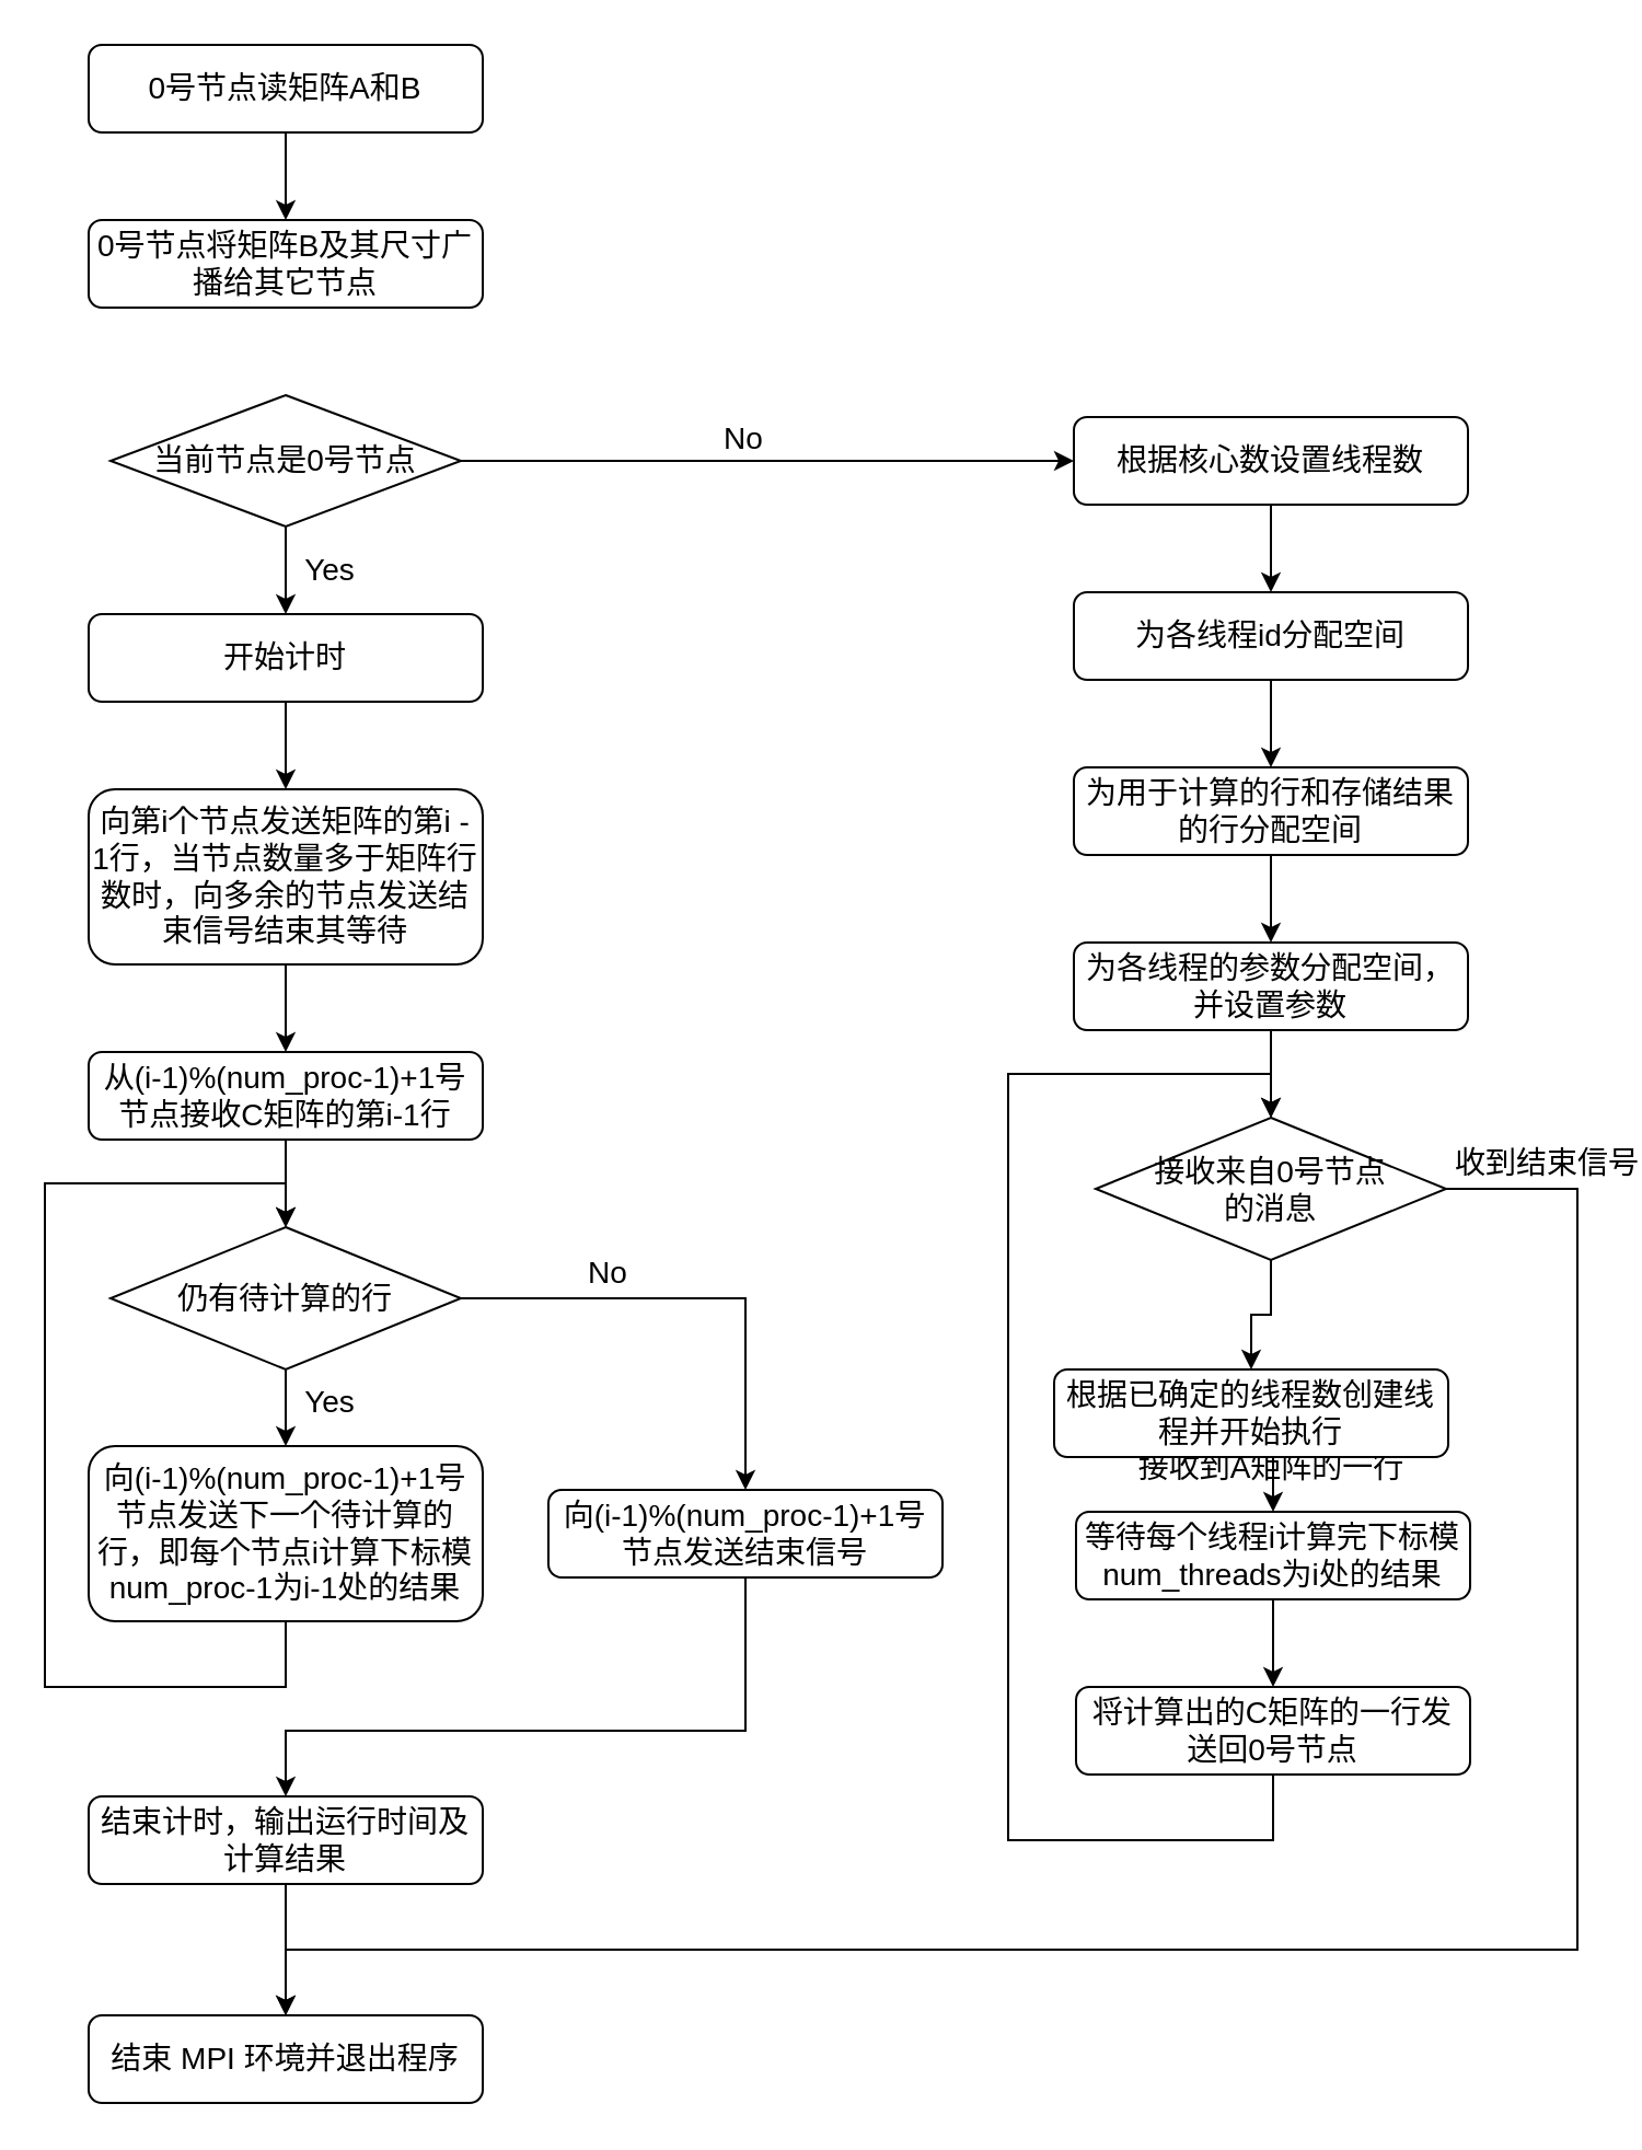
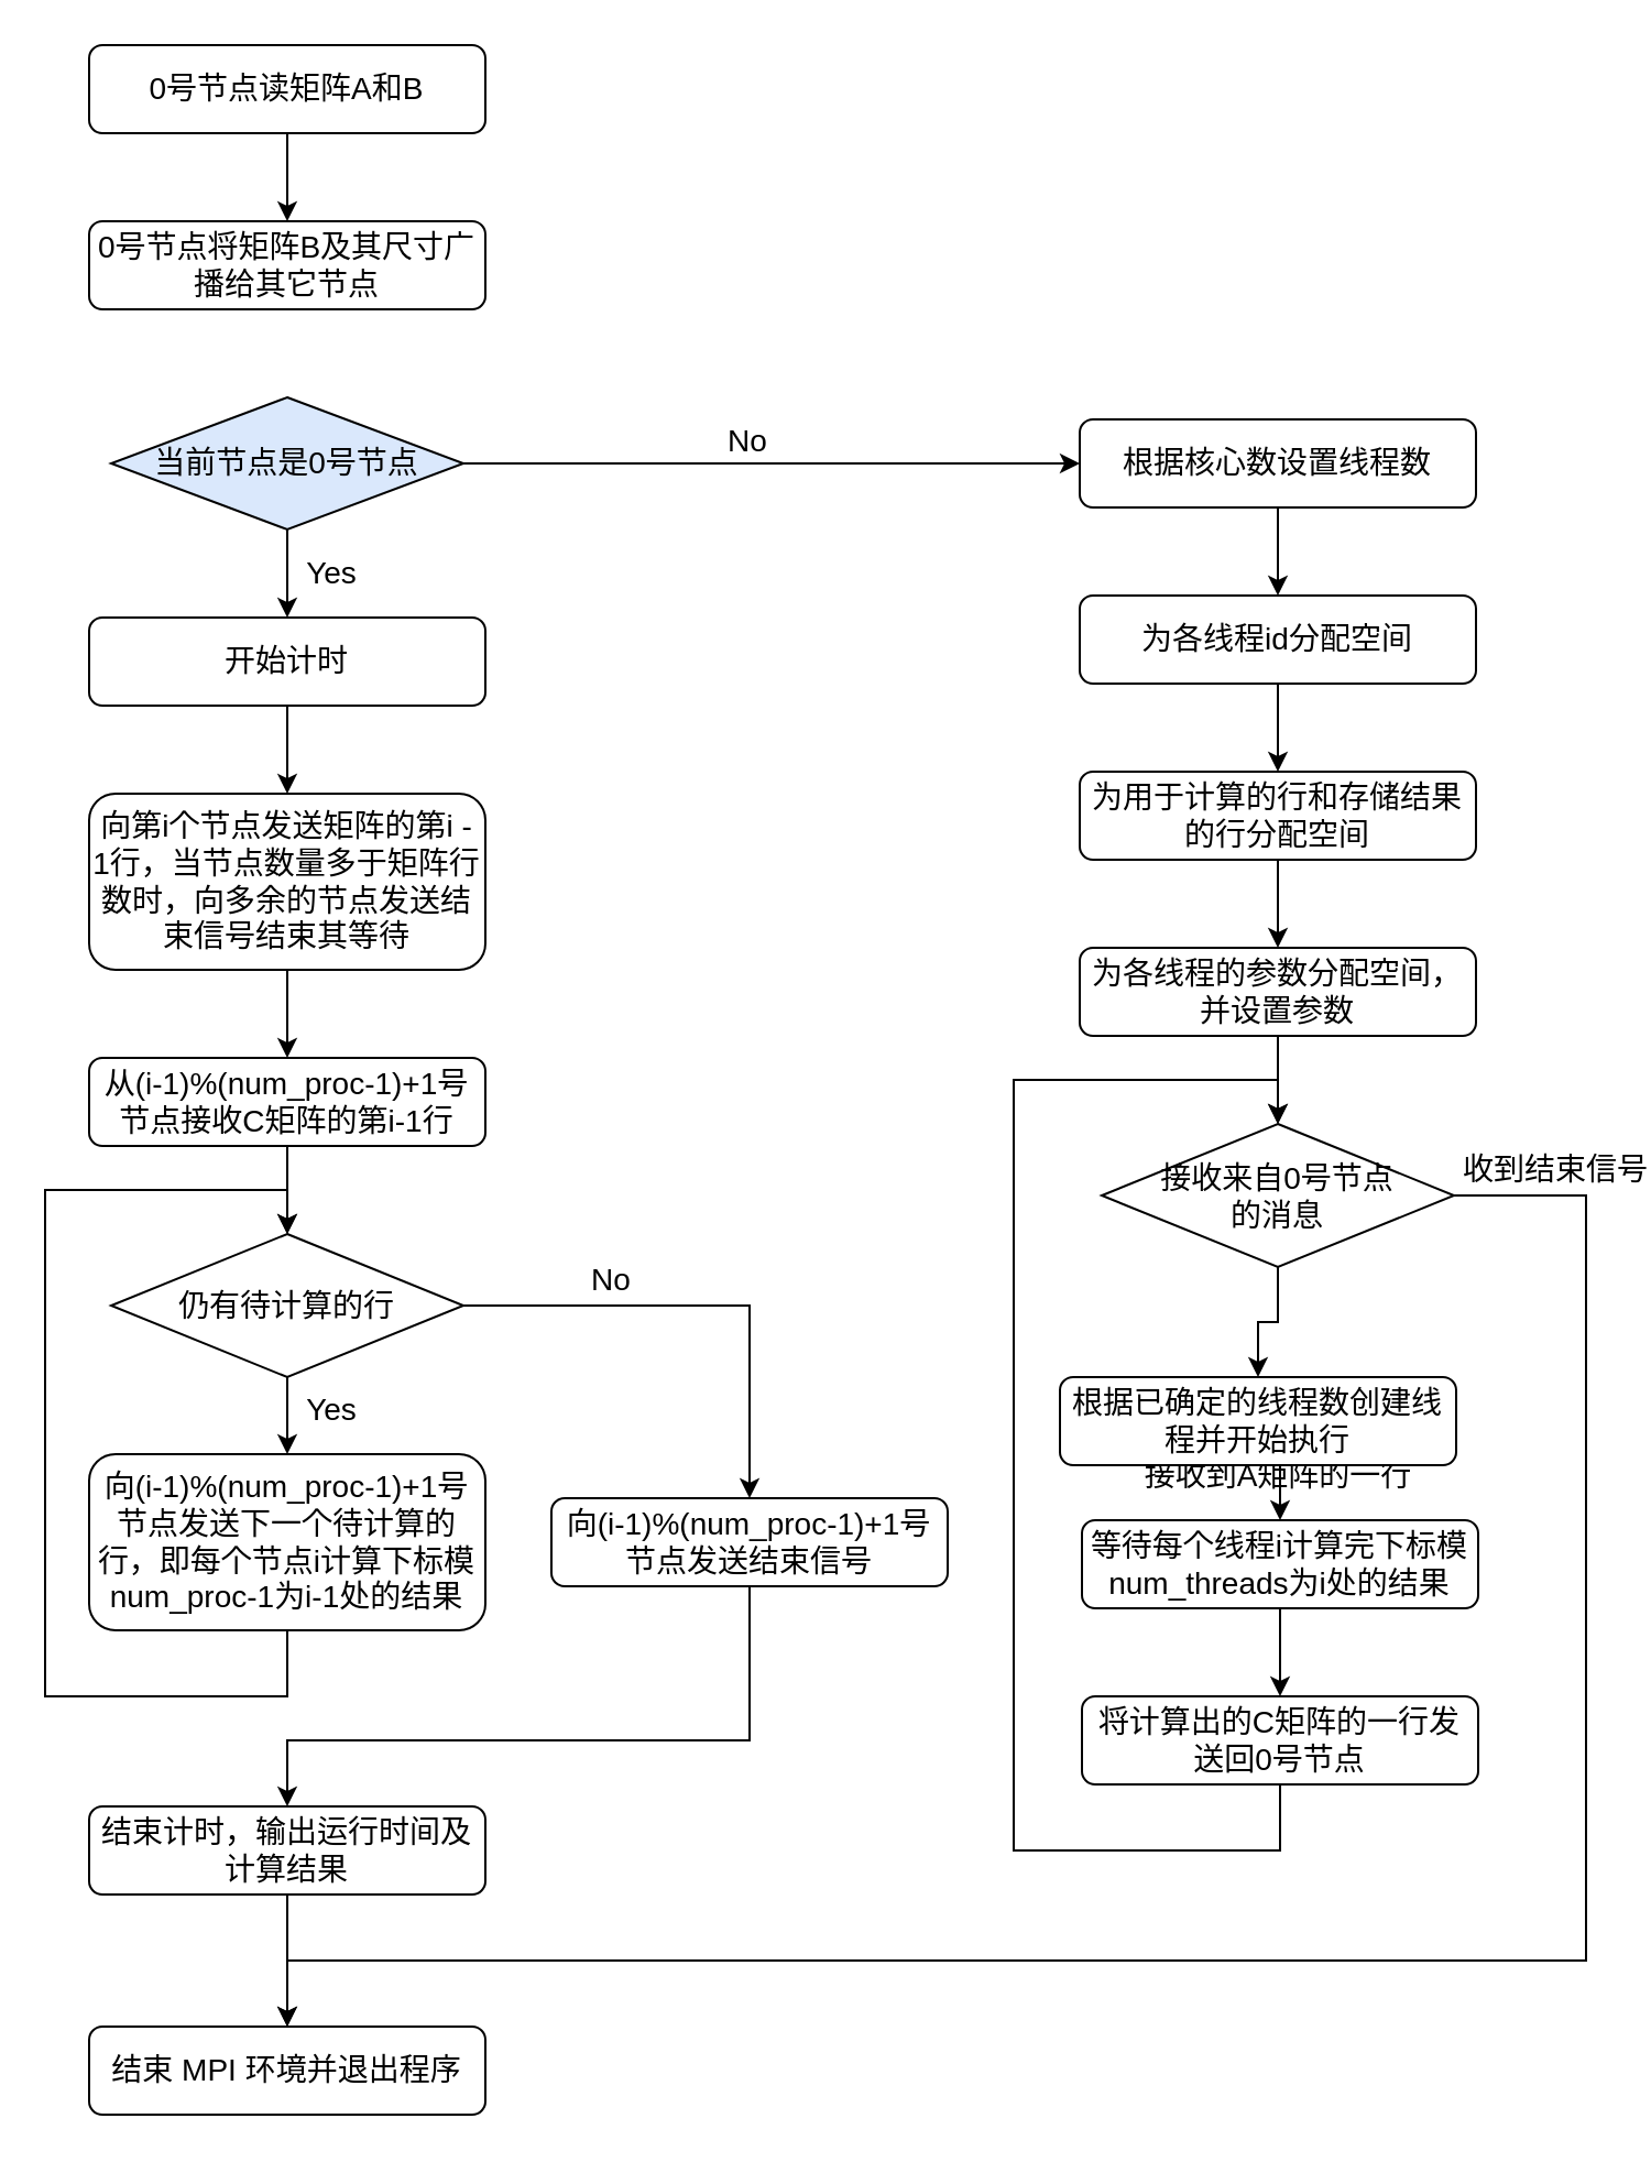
  <mxCell id="0" />
  <mxCell id="1" parent="0" />
  <mxCell id="2" style="edgeStyle=orthogonalEdgeStyle;rounded=0;orthogonalLoop=1;jettySize=auto;html=1;exitX=0.5;exitY=1;exitDx=0;exitDy=0;entryX=0.5;entryY=0;entryDx=0;entryDy=0;fontSize=14;" parent="1" source="3" target="4" edge="1"><mxGeometry relative="1" as="geometry" /></mxCell>
  <mxCell id="3" value="0号节点读矩阵A和B" style="rounded=1;whiteSpace=wrap;html=1;fontSize=14;" parent="1" vertex="1"><mxGeometry x="40" y="20" width="180" height="40" as="geometry" /></mxCell>
  <mxCell id="4" value="0号节点将矩阵B及其尺寸广播给其它节点" style="rounded=1;whiteSpace=wrap;html=1;fontSize=14;" parent="1" vertex="1"><mxGeometry x="40" y="100" width="180" height="40" as="geometry" /></mxCell>
  <mxCell id="5" value="Yes" style="edgeStyle=orthogonalEdgeStyle;rounded=0;orthogonalLoop=1;jettySize=auto;html=1;exitX=0.5;exitY=1;exitDx=0;exitDy=0;entryX=0.5;entryY=0;entryDx=0;entryDy=0;fontSize=14;" parent="1" source="7" target="9" edge="1"><mxGeometry y="20" relative="1" as="geometry"><mxPoint as="offset" /></mxGeometry></mxCell>
  <mxCell id="6" value="No" style="edgeStyle=orthogonalEdgeStyle;rounded=0;orthogonalLoop=1;jettySize=auto;html=1;exitX=1;exitY=0.5;exitDx=0;exitDy=0;entryX=0;entryY=0.5;entryDx=0;entryDy=0;fontSize=14;" parent="1" source="7" target="11" edge="1"><mxGeometry x="-0.077" y="10" relative="1" as="geometry"><mxPoint as="offset" /></mxGeometry></mxCell>
- <mxCell id="7" value="当前节点是0号节点" style="rhombus;whiteSpace=wrap;html=1;fontSize=14;" parent="1" vertex="1"><mxGeometry x="50" y="180" width="160" height="60" as="geometry" /></mxCell>
+ <mxCell id="7" value="当前节点是0号节点" style="rhombus;whiteSpace=wrap;html=1;fontSize=14;fillColor=#dae8fc;" parent="1" vertex="1"><mxGeometry x="50" y="180" width="160" height="60" as="geometry" /></mxCell>
  <mxCell id="8" style="edgeStyle=orthogonalEdgeStyle;rounded=0;orthogonalLoop=1;jettySize=auto;html=1;exitX=0.5;exitY=1;exitDx=0;exitDy=0;entryX=0.5;entryY=0;entryDx=0;entryDy=0;fontSize=14;" parent="1" source="9" target="31" edge="1"><mxGeometry relative="1" as="geometry" /></mxCell>
  <mxCell id="9" value="开始计时" style="rounded=1;whiteSpace=wrap;html=1;fontSize=14;" parent="1" vertex="1"><mxGeometry x="40" y="280" width="180" height="40" as="geometry" /></mxCell>
  <mxCell id="10" style="edgeStyle=orthogonalEdgeStyle;rounded=0;orthogonalLoop=1;jettySize=auto;html=1;exitX=0.5;exitY=1;exitDx=0;exitDy=0;fontSize=14;" parent="1" source="11" target="13" edge="1"><mxGeometry relative="1" as="geometry" /></mxCell>
  <mxCell id="11" value="根据核心数设置线程数" style="rounded=1;whiteSpace=wrap;html=1;fontSize=14;" parent="1" vertex="1"><mxGeometry x="490" y="190" width="180" height="40" as="geometry" /></mxCell>
  <mxCell id="12" style="edgeStyle=orthogonalEdgeStyle;rounded=0;orthogonalLoop=1;jettySize=auto;html=1;exitX=0.5;exitY=1;exitDx=0;exitDy=0;entryX=0.5;entryY=0;entryDx=0;entryDy=0;fontSize=14;" parent="1" source="13" target="15" edge="1"><mxGeometry relative="1" as="geometry" /></mxCell>
  <mxCell id="13" value="为各线程id分配空间" style="rounded=1;whiteSpace=wrap;html=1;fontSize=14;" parent="1" vertex="1"><mxGeometry x="490" y="270" width="180" height="40" as="geometry" /></mxCell>
  <mxCell id="14" style="edgeStyle=orthogonalEdgeStyle;rounded=0;orthogonalLoop=1;jettySize=auto;html=1;exitX=0.5;exitY=1;exitDx=0;exitDy=0;entryX=0.5;entryY=0;entryDx=0;entryDy=0;fontSize=14;" parent="1" source="15" target="17" edge="1"><mxGeometry relative="1" as="geometry" /></mxCell>
  <mxCell id="15" value="为用于计算的行和存储结果的行分配空间" style="rounded=1;whiteSpace=wrap;html=1;fontSize=14;" parent="1" vertex="1"><mxGeometry x="490" y="350" width="180" height="40" as="geometry" /></mxCell>
  <mxCell id="16" style="edgeStyle=orthogonalEdgeStyle;rounded=0;orthogonalLoop=1;jettySize=auto;html=1;exitX=0.5;exitY=1;exitDx=0;exitDy=0;entryX=0.5;entryY=0;entryDx=0;entryDy=0;fontSize=14;" parent="1" source="17" target="20" edge="1"><mxGeometry relative="1" as="geometry" /></mxCell>
  <mxCell id="17" value="为各线程的参数分配空间，并设置参数" style="rounded=1;whiteSpace=wrap;html=1;fontSize=14;" parent="1" vertex="1"><mxGeometry x="490" y="430" width="180" height="40" as="geometry" /></mxCell>
  <mxCell id="18" value="接收到A矩阵的一行" style="edgeStyle=orthogonalEdgeStyle;rounded=0;orthogonalLoop=1;jettySize=auto;html=1;exitX=0.5;exitY=1;exitDx=0;exitDy=0;entryX=0.5;entryY=0;entryDx=0;entryDy=0;fontSize=14;" parent="1" source="20" target="22" edge="1"><mxGeometry x="-0.143" y="70" relative="1" as="geometry"><mxPoint as="offset" /></mxGeometry></mxCell>
  <mxCell id="19" value="收到结束信号" style="edgeStyle=orthogonalEdgeStyle;rounded=0;orthogonalLoop=1;jettySize=auto;html=1;exitX=1;exitY=0.5;exitDx=0;exitDy=0;fontSize=14;entryX=0.5;entryY=0;entryDx=0;entryDy=0;" parent="1" source="20" target="27" edge="1"><mxGeometry x="-0.911" y="13" relative="1" as="geometry"><mxPoint x="120" y="920" as="targetPoint" /><Array as="points"><mxPoint x="720" y="543" /><mxPoint x="720" y="890" /><mxPoint x="130" y="890" /></Array><mxPoint y="1" as="offset" /></mxGeometry></mxCell>
  <mxCell id="20" value="接收来自0号节点&lt;br&gt;的消息" style="rhombus;whiteSpace=wrap;html=1;fontSize=14;" parent="1" vertex="1"><mxGeometry x="500" y="510" width="160" height="65" as="geometry" /></mxCell>
  <mxCell id="21" style="edgeStyle=orthogonalEdgeStyle;rounded=0;orthogonalLoop=1;jettySize=auto;html=1;exitX=0.5;exitY=1;exitDx=0;exitDy=0;entryX=0.5;entryY=0;entryDx=0;entryDy=0;fontSize=14;" parent="1" source="22" target="24" edge="1"><mxGeometry relative="1" as="geometry" /></mxCell>
  <mxCell id="22" value="根据已确定的线程数创建线程并开始执行" style="rounded=1;whiteSpace=wrap;html=1;fontSize=14;" parent="1" vertex="1"><mxGeometry x="481" y="625" width="180" height="40" as="geometry" /></mxCell>
  <mxCell id="23" style="edgeStyle=orthogonalEdgeStyle;rounded=0;orthogonalLoop=1;jettySize=auto;html=1;exitX=0.5;exitY=1;exitDx=0;exitDy=0;entryX=0.5;entryY=0;entryDx=0;entryDy=0;fontSize=14;" parent="1" source="24" target="26" edge="1"><mxGeometry relative="1" as="geometry" /></mxCell>
  <mxCell id="24" value="等待每个线程i计算完下标模num_threads为i处的结果" style="rounded=1;whiteSpace=wrap;html=1;fontSize=14;" parent="1" vertex="1"><mxGeometry x="491" y="690" width="180" height="40" as="geometry" /></mxCell>
  <mxCell id="25" style="edgeStyle=orthogonalEdgeStyle;rounded=0;orthogonalLoop=1;jettySize=auto;html=1;exitX=0.5;exitY=1;exitDx=0;exitDy=0;entryX=0.5;entryY=0;entryDx=0;entryDy=0;fontSize=14;" parent="1" source="26" target="20" edge="1"><mxGeometry relative="1" as="geometry"><Array as="points"><mxPoint x="581" y="840" /><mxPoint x="460" y="840" /><mxPoint x="460" y="490" /><mxPoint x="580" y="490" /></Array></mxGeometry></mxCell>
  <mxCell id="26" value="将计算出的C矩阵的一行发送回0号节点" style="rounded=1;whiteSpace=wrap;html=1;fontSize=14;" parent="1" vertex="1"><mxGeometry x="491" y="770" width="180" height="40" as="geometry" /></mxCell>
  <mxCell id="27" value="结束 MPI 环境并退出程序" style="rounded=1;whiteSpace=wrap;html=1;fontSize=14;" parent="1" vertex="1"><mxGeometry x="40" y="920" width="180" height="40" as="geometry" /></mxCell>
  <mxCell id="28" style="edgeStyle=orthogonalEdgeStyle;rounded=0;orthogonalLoop=1;jettySize=auto;html=1;exitX=0.5;exitY=1;exitDx=0;exitDy=0;entryX=0.5;entryY=0;entryDx=0;entryDy=0;fontSize=14;" parent="1" source="29" target="27" edge="1"><mxGeometry relative="1" as="geometry" /></mxCell>
  <mxCell id="29" value="结束计时，输出运行时间及计算结果" style="rounded=1;whiteSpace=wrap;html=1;fontSize=14;" parent="1" vertex="1"><mxGeometry x="40" y="820" width="180" height="40" as="geometry" /></mxCell>
  <mxCell id="30" style="edgeStyle=orthogonalEdgeStyle;rounded=0;orthogonalLoop=1;jettySize=auto;html=1;exitX=0.5;exitY=1;exitDx=0;exitDy=0;entryX=0.5;entryY=0;entryDx=0;entryDy=0;fontSize=14;" parent="1" source="31" target="33" edge="1"><mxGeometry relative="1" as="geometry" /></mxCell>
  <mxCell id="31" value="&lt;div&gt;向第i个节点发送矩阵的第i - 1行，当节点&lt;span&gt;数量多于矩阵行数时，&lt;/span&gt;&lt;span&gt;向多余的节点发送结束信号结束其等待&lt;/span&gt;&lt;/div&gt;" style="rounded=1;whiteSpace=wrap;html=1;fontSize=14;" parent="1" vertex="1"><mxGeometry x="40" y="360" width="180" height="80" as="geometry" /></mxCell>
  <mxCell id="32" style="edgeStyle=orthogonalEdgeStyle;rounded=0;orthogonalLoop=1;jettySize=auto;html=1;exitX=0.5;exitY=1;exitDx=0;exitDy=0;entryX=0.5;entryY=0;entryDx=0;entryDy=0;fontSize=14;" parent="1" source="33" target="36" edge="1"><mxGeometry relative="1" as="geometry" /></mxCell>
  <mxCell id="33" value="从(i-1)%(num_proc-1)+1号节点接收C矩阵的第i-1行" style="rounded=1;whiteSpace=wrap;html=1;fontSize=14;" parent="1" vertex="1"><mxGeometry x="40" y="480" width="180" height="40" as="geometry" /></mxCell>
  <mxCell id="34" value="Yes" style="edgeStyle=orthogonalEdgeStyle;rounded=0;orthogonalLoop=1;jettySize=auto;html=1;exitX=0.5;exitY=1;exitDx=0;exitDy=0;entryX=0.5;entryY=0;entryDx=0;entryDy=0;fontSize=14;" parent="1" source="36" target="38" edge="1"><mxGeometry x="-0.143" y="20" relative="1" as="geometry"><mxPoint as="offset" /></mxGeometry></mxCell>
  <mxCell id="35" value="No" style="edgeStyle=orthogonalEdgeStyle;rounded=0;orthogonalLoop=1;jettySize=auto;html=1;exitX=1;exitY=0.5;exitDx=0;exitDy=0;fontSize=14;" parent="1" source="36" target="40" edge="1"><mxGeometry x="-0.385" y="13" relative="1" as="geometry"><mxPoint y="1" as="offset" /></mxGeometry></mxCell>
  <mxCell id="36" value="仍有待计算的行" style="rhombus;whiteSpace=wrap;html=1;fontSize=14;" parent="1" vertex="1"><mxGeometry x="50" y="560" width="160" height="65" as="geometry" /></mxCell>
  <mxCell id="37" style="edgeStyle=orthogonalEdgeStyle;rounded=0;orthogonalLoop=1;jettySize=auto;html=1;exitX=0.5;exitY=1;exitDx=0;exitDy=0;entryX=0.5;entryY=0;entryDx=0;entryDy=0;fontSize=14;" parent="1" source="38" target="36" edge="1"><mxGeometry relative="1" as="geometry"><Array as="points"><mxPoint x="130" y="770" /><mxPoint x="20" y="770" /><mxPoint x="20" y="540" /><mxPoint x="130" y="540" /></Array></mxGeometry></mxCell>
  <mxCell id="38" value="向(i-1)%(num_proc-1)+1号节点发送下一个待计算的行，即每个节点i计算下标模num_proc-1为i-1处的结果" style="rounded=1;whiteSpace=wrap;html=1;fontSize=14;" parent="1" vertex="1"><mxGeometry x="40" y="660" width="180" height="80" as="geometry" /></mxCell>
  <mxCell id="39" style="edgeStyle=orthogonalEdgeStyle;rounded=0;orthogonalLoop=1;jettySize=auto;html=1;exitX=0.5;exitY=1;exitDx=0;exitDy=0;entryX=0.5;entryY=0;entryDx=0;entryDy=0;fontSize=14;" parent="1" source="40" target="29" edge="1"><mxGeometry relative="1" as="geometry"><Array as="points"><mxPoint x="340" y="790" /><mxPoint x="130" y="790" /></Array></mxGeometry></mxCell>
  <mxCell id="40" value="向(i-1)%(num_proc-1)+1号节点发送结束信号" style="rounded=1;whiteSpace=wrap;html=1;fontSize=14;" parent="1" vertex="1"><mxGeometry x="250" y="680" width="180" height="40" as="geometry" /></mxCell>
